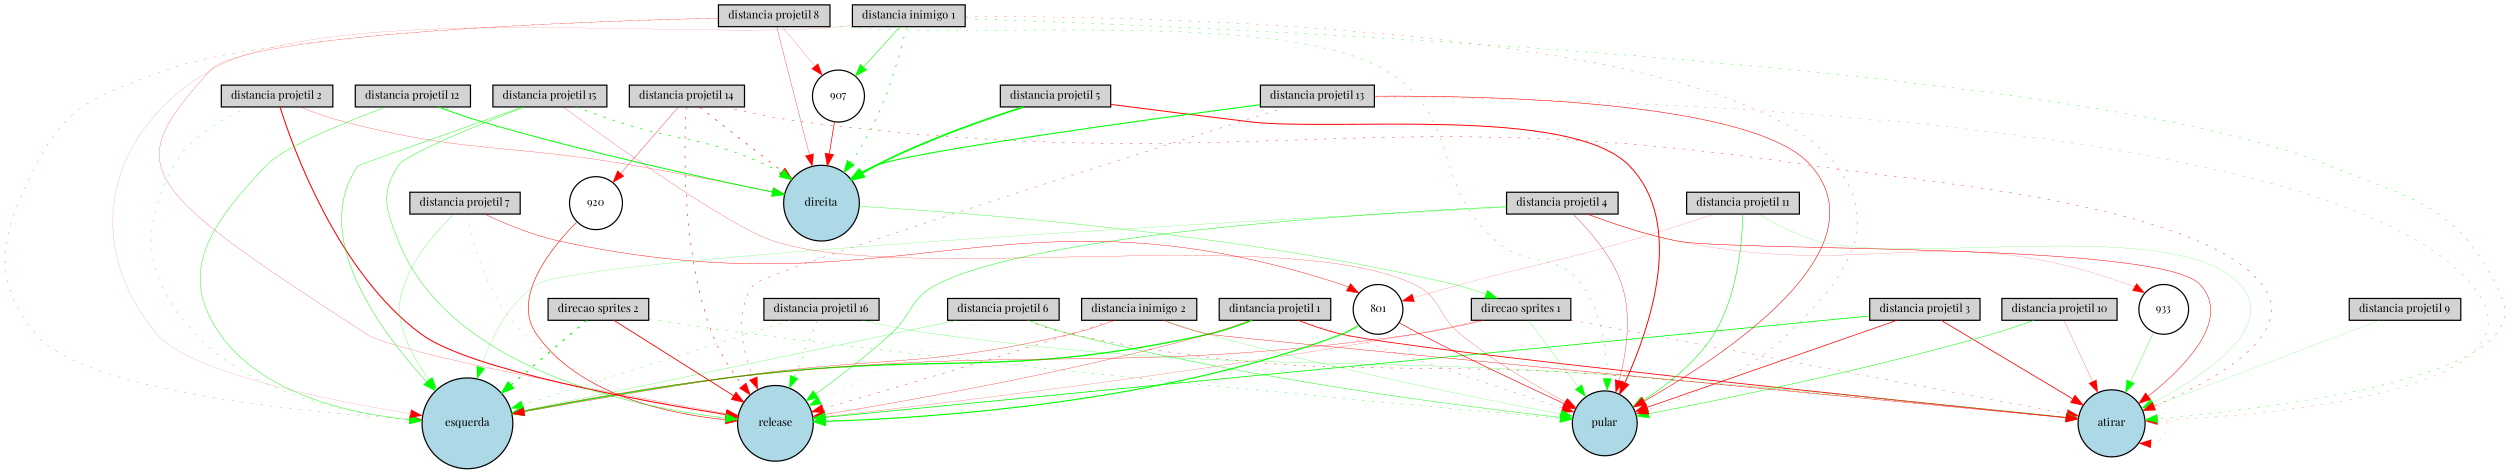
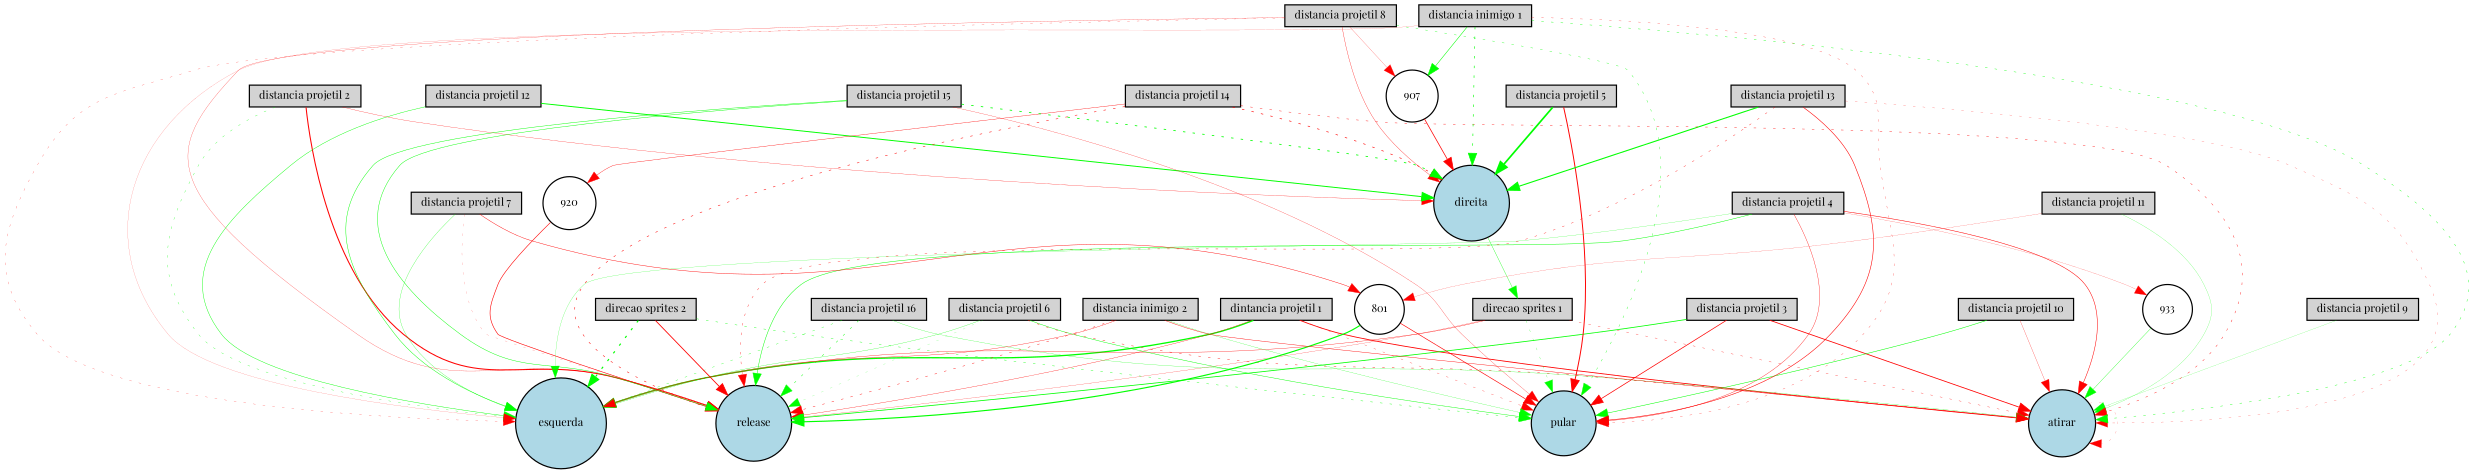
  digraph {
    fontname="Playfair Display"
    node [fillcolor=lightgray fontname="Playfair Display" fontsize=9 shape=box style=filled]
    edge [color=red fontname="Playfair Display" style=solid]
    "dintancia projetil 1" [height=0.2 width=0.2]
    esquerda [fillcolor=lightblue height=0.2 shape=circle width=0.2]
    pular [fillcolor=lightblue height=0.2 shape=circle width=0.2]
    atirar [fillcolor=lightblue height=0.2 shape=circle width=0.2]
    release [fillcolor=lightblue height=0.2 shape=circle width=0.2]
    "distancia projetil 2" [height=0.2 width=0.2]
    direita [fillcolor=lightblue height=0.2 shape=circle width=0.2]
    "direcao sprites 1" [height=0.2 width=0.2]
    "distancia projetil 3" [height=0.2 width=0.2]
    "distancia projetil 4" [height=0.2 width=0.2]
    933 [fillcolor=white height=0.2 shape=circle width=0.2]
    "distancia projetil 5" [height=0.2 width=0.2]
    "distancia projetil 6" [height=0.2 width=0.2]
    "distancia projetil 7" [height=0.2 width=0.2]
    801 [fillcolor=white height=0.2 shape=circle width=0.2]
    "distancia projetil 8" [height=0.2 width=0.2]
    907 [fillcolor=white height=0.2 shape=circle width=0.2]
    "distancia projetil 9" [height=0.2 width=0.2]
    "distancia projetil 10" [height=0.2 width=0.2]
    "distancia projetil 11" [height=0.2 width=0.2]
    "distancia projetil 12" [height=0.2 width=0.2]
    "distancia projetil 13" [height=0.2 width=0.2]
    "distancia projetil 14" [height=0.2 width=0.2]
    920 [fillcolor=white height=0.2 shape=circle width=0.2]
    "distancia projetil 15" [height=0.2 width=0.2]
    "distancia projetil 16" [height=0.2 width=0.2]
    "distancia inimigo 1" [height=0.2 width=0.2]
    "distancia inimigo 2" [height=0.2 width=0.2]
    "direcao sprites 2" [height=0.2 width=0.2]
    "dintancia projetil 1" -> esquerda [color=green penwidth=1.07620822827]
    "dintancia projetil 1" -> pular [penwidth=0.213522982975 style=dotted]
    "dintancia projetil 1" -> atirar [penwidth=0.690455333936]
    "dintancia projetil 1" -> release [penwidth=0.258066541793]
    atirar -> atirar [penwidth=0.121355213812 style=dotted]
    "distancia projetil 2" -> esquerda [color=green penwidth=0.235788729991 style=dotted]
    "distancia projetil 2" -> release [penwidth=0.850821659097]
    "distancia projetil 2" -> direita [penwidth=0.209810694575]
    direita -> "direcao sprites 1" [color=green penwidth=0.278585285169]
    "direcao sprites 1" -> esquerda [penwidth=0.274540208556]
-   "direcao sprites 1" -> pular [color=green penwidth=0.185975657775]
+   "direcao sprites 1" -> pular [color=green penwidth=0.185975657775 style=dotted]
    "direcao sprites 1" -> atirar [penwidth=0.248716018527 style=dotted]
    "direcao sprites 1" -> release [penwidth=0.168614025797]
    "distancia projetil 3" -> pular [penwidth=0.58589517275]
    "distancia projetil 3" -> atirar [penwidth=0.658868008652]
    "distancia projetil 3" -> release [color=green penwidth=0.647720423644]
    "distancia projetil 4" -> esquerda [color=green penwidth=0.161864859789]
    "distancia projetil 4" -> pular [penwidth=0.283531283753]
    "distancia projetil 4" -> atirar [penwidth=0.416500178627]
    "distancia projetil 4" -> release [color=green penwidth=0.385229153538]
    "distancia projetil 4" -> 933 [penwidth=0.128929190183]
    933 -> atirar [color=green penwidth=0.260504304527]
    "distancia projetil 5" -> pular [penwidth=0.802602112665]
    "distancia projetil 5" -> direita [color=green penwidth=1.39863626672]
    "distancia projetil 6" -> esquerda [color=green penwidth=0.209412048376]
    "distancia projetil 6" -> pular [color=green penwidth=0.361356762933]
    "distancia projetil 6" -> atirar [penwidth=0.336880808592 style=dotted]
    "distancia projetil 6" -> release [color=green penwidth=0.116897835255 style=dotted]
    "distancia projetil 7" -> esquerda [color=green penwidth=0.207860688373]
    "distancia projetil 7" -> release [penwidth=0.115385947979 style=dotted]
    "distancia projetil 7" -> 801 [penwidth=0.344780120083]
    801 -> pular [penwidth=0.511055657733]
    801 -> release [color=green penwidth=0.94126688342]
    "distancia projetil 8" -> esquerda [penwidth=0.171595242821 style=dotted]
    "distancia projetil 8" -> pular [color=green penwidth=0.277044595266 style=dotted]
    "distancia projetil 8" -> release [penwidth=0.179816220073]
    "distancia projetil 8" -> direita [penwidth=0.252913811041]
    "distancia projetil 8" -> 907 [penwidth=0.152188810682]
    907 -> direita [penwidth=0.603100476541]
    "distancia projetil 9" -> atirar [color=green penwidth=0.122255396826]
    "distancia projetil 10" -> pular [color=green penwidth=0.41807713518]
    "distancia projetil 10" -> atirar [penwidth=0.193828586931]
-   "distancia projetil 11" -> pular [color=green penwidth=0.461000851485]
    "distancia projetil 11" -> atirar [color=green penwidth=0.151730522467]
    "distancia projetil 11" -> 801 [penwidth=0.124267651045]
    "distancia projetil 12" -> esquerda [color=green penwidth=0.345303941943]
    "distancia projetil 12" -> direita [color=green penwidth=0.792119486396]
    "distancia projetil 13" -> pular [penwidth=0.459154081489]
    "distancia projetil 13" -> atirar [penwidth=0.159999508732 style=dotted]
    "distancia projetil 13" -> release [penwidth=0.282594030724 style=dotted]
    "distancia projetil 13" -> direita [color=green penwidth=0.873273148155]
    "distancia projetil 14" -> atirar [penwidth=0.320886399494 style=dotted]
    "distancia projetil 14" -> release [penwidth=0.421974132923 style=dotted]
    "distancia projetil 14" -> direita [penwidth=0.509654851834 style=dotted]
    "distancia projetil 14" -> 920 [penwidth=0.29102888476]
    920 -> release [penwidth=0.482892743187]
    "distancia projetil 15" -> esquerda [color=green penwidth=0.365434938036]
    "distancia projetil 15" -> pular [penwidth=0.194880814403]
    "distancia projetil 15" -> release [color=green penwidth=0.35908668191]
    "distancia projetil 15" -> direita [color=green penwidth=0.654583235702 style=dotted]
    "distancia projetil 16" -> esquerda [color=green penwidth=0.251656147957 style=dotted]
    "distancia projetil 16" -> atirar [color=green penwidth=0.192669051998]
    "distancia projetil 16" -> release [color=green penwidth=0.354114685959 style=dotted]
    "distancia inimigo 1" -> esquerda [penwidth=0.101672924436]
    "distancia inimigo 1" -> pular [penwidth=0.202026422455 style=dotted]
    "distancia inimigo 1" -> atirar [color=green penwidth=0.312933454473 style=dotted]
    "distancia inimigo 1" -> direita [color=green penwidth=0.516901232495 style=dotted]
    "distancia inimigo 1" -> 907 [color=green penwidth=0.434331862815]
    "distancia inimigo 2" -> esquerda [penwidth=0.268770694227]
    "distancia inimigo 2" -> pular [color=green penwidth=0.177678303792]
    "distancia inimigo 2" -> atirar [penwidth=0.328781241427]
    "distancia inimigo 2" -> release [penwidth=0.331930267682 style=dotted]
    "direcao sprites 2" -> esquerda [color=green penwidth=0.945735953376 style=dotted]
    "direcao sprites 2" -> pular [color=green penwidth=0.312642982163 style=dotted]
    "direcao sprites 2" -> release [penwidth=0.698656930501]
  }
